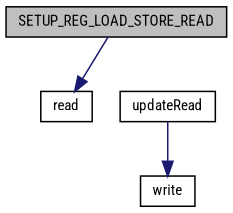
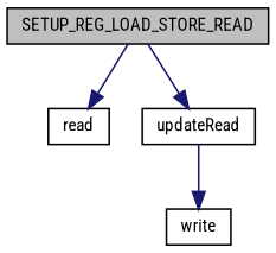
  digraph {
    fontname="Roboto Condensed"
    rankdir=TB
    node [color=black fillcolor=white fontname="Roboto Condensed" fontsize=10 shape=record style=filled]
    edge [color=midnightblue fontname="Roboto Condensed" fontsize=10 labelfontname=Helvetica labelfontsize=10 style=solid]
    n1 [fillcolor=grey75 fontcolor=black height=0.2 label=SETUP_REG_LOAD_STORE_READ width=0.4]
    n2 [height=0.2 label=read width=0.4]
    n3 [height=0.2 label=updateRead width=0.4]
    n4 [height=0.2 label=write width=0.4]
    n1 -> n2
+   n1 -> n3
    n3 -> n4
  }
